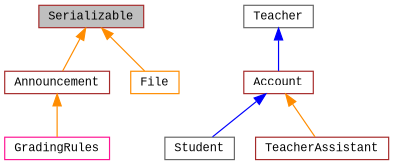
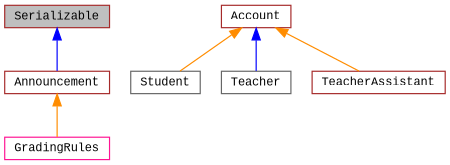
  digraph {
    fontname="Liberation Mono"
    node [color=brown fontname="Liberation Mono" fontsize=10 shape=record]
    edge [color=darkorange dir=back fontname="Liberation Mono" fontsize=10 labelfontname=FreeSans labelfontsize=10 style=solid]
    n1 [fillcolor=grey75 fontcolor=black height=0.2 label=Serializable style=filled width=0.4]
    n2 [height=0.2 label=Announcement width=0.4]
-   n3 [color=darkorange height=0.2 label=File width=0.4]
    n4 [height=0.2 label=Account width=0.4]
    n5 [color=gray40 height=0.2 label=Student width=0.4]
    n6 [color=gray40 height=0.2 label=Teacher width=0.4]
    n7 [height=0.2 label=TeacherAssistant width=0.4]
    n8 [color=deeppink height=0.2 label=GradingRules width=0.4]
-   n1 -> n2
-   n1 -> n3
+   n1 -> n2 [color=blue]
    n2 -> n8
-   n4 -> n5 [color=blue]
-   n6 -> n4 [color=blue]
+   n4 -> n5
+   n4 -> n6 [color=blue]
    n4 -> n7
  }
